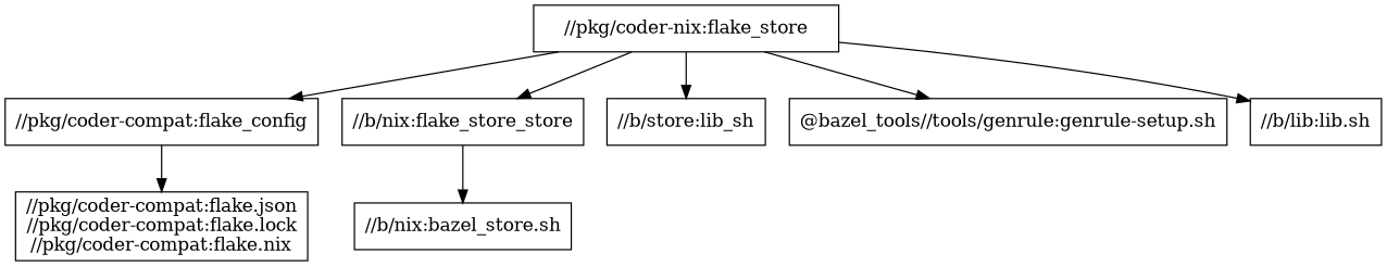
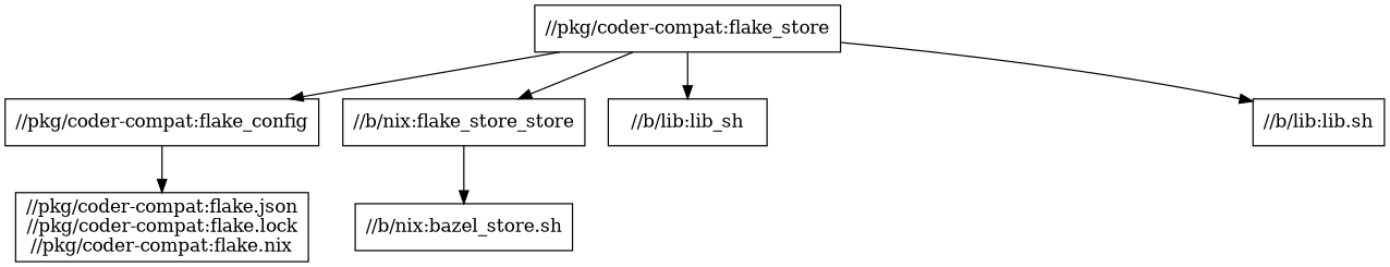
  digraph {
    node [shape=box]
-   "//pkg/coder-compat:flake_store" [label="//pkg/coder-nix:flake_store"]
+   "//pkg/coder-compat:flake_store"
    "//pkg/coder-compat:flake_config"
    n3 [label="//b/nix:flake_store_store"]
-   "//b/lib:lib_sh" [label="//b/store:lib_sh"]
-   "@bazel_tools//tools/genrule:genrule-setup.sh"
+   "//b/lib:lib_sh"
    "//b/lib:lib.sh"
    "//pkg/coder-compat:flake.json\n//pkg/coder-compat:flake.lock\n//pkg/coder-compat:flake.nix"
    n8 [label="//b/nix:bazel_store.sh"]
    "//pkg/coder-compat:flake_store" -> "//pkg/coder-compat:flake_config"
    "//pkg/coder-compat:flake_store" -> n3
    "//pkg/coder-compat:flake_store" -> "//b/lib:lib_sh"
-   "//pkg/coder-compat:flake_store" -> "@bazel_tools//tools/genrule:genrule-setup.sh"
    "//pkg/coder-compat:flake_store" -> "//b/lib:lib.sh"
    "//pkg/coder-compat:flake_config" -> "//pkg/coder-compat:flake.json\n//pkg/coder-compat:flake.lock\n//pkg/coder-compat:flake.nix"
    n3 -> n8
  }
